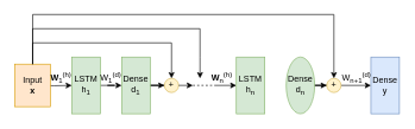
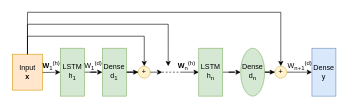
  <mxCell id="0" />
  <mxCell id="1" parent="0" />
  <mxCell id="2" value="" style="edgeStyle=orthogonalEdgeStyle;rounded=0;orthogonalLoop=1;jettySize=auto;html=1;" edge="1" parent="1" source="3" target="6"><mxGeometry relative="1" as="geometry" /></mxCell>
  <mxCell id="3" value="LSTM&lt;br&gt;h&lt;sub style=&quot;border-color: var(--border-color); text-align: start;&quot;&gt;1&lt;/sub&gt;" style="rounded=0;whiteSpace=wrap;html=1;fillColor=#d5e8d4;strokeColor=#82b366;" vertex="1" parent="1"><mxGeometry x="100" y="80" width="40" height="80" as="geometry" /></mxCell>
  <mxCell id="4" value="" style="edgeStyle=orthogonalEdgeStyle;rounded=0;orthogonalLoop=1;jettySize=auto;html=1;" edge="1" parent="1" target="3"><mxGeometry relative="1" as="geometry"><mxPoint x="50" y="120" as="sourcePoint" /></mxGeometry></mxCell>
  <mxCell id="5" value="" style="edgeStyle=orthogonalEdgeStyle;rounded=0;orthogonalLoop=1;jettySize=auto;html=1;" edge="1" parent="1" source="6" target="12"><mxGeometry relative="1" as="geometry" /></mxCell>
  <mxCell id="6" value="Dense&lt;br&gt;d&lt;sub style=&quot;border-color: var(--border-color); font-family: Calibri, sans-serif; text-align: start;&quot;&gt;1&lt;/sub&gt;" style="rounded=0;whiteSpace=wrap;html=1;fillColor=#d5e8d4;strokeColor=#82b366;" vertex="1" parent="1"><mxGeometry x="170" y="80" width="40" height="80" as="geometry" /></mxCell>
+ <mxCell id="7" value="" style="edgeStyle=orthogonalEdgeStyle;rounded=0;orthogonalLoop=1;jettySize=auto;html=1;" edge="1" parent="1" source="8" target="10"><mxGeometry relative="1" as="geometry" /></mxCell>
  <mxCell id="8" value="LSTM&lt;br&gt;h&lt;sub style=&quot;border-color: var(--border-color); text-align: start;&quot;&gt;n&lt;/sub&gt;" style="rounded=0;whiteSpace=wrap;html=1;fillColor=#d5e8d4;strokeColor=#82b366;" vertex="1" parent="1"><mxGeometry x="331" y="80" width="40" height="80" as="geometry" /></mxCell>
  <mxCell id="9" value="" style="edgeStyle=orthogonalEdgeStyle;rounded=0;orthogonalLoop=1;jettySize=auto;html=1;" edge="1" parent="1" source="10" target="14"><mxGeometry relative="1" as="geometry" /></mxCell>
  <mxCell id="10" value="Dense&lt;br&gt;d&lt;sub style=&quot;border-color: var(--border-color); text-align: start;&quot;&gt;n&lt;/sub&gt;" style="ellipse;whiteSpace=wrap;html=1;fillColor=#d5e8d4;strokeColor=#82b366;" vertex="1" parent="1"><mxGeometry x="401" y="80" width="40" height="80" as="geometry" /></mxCell>
  <mxCell id="11" value="&lt;font style=&quot;font-size: 12px;&quot;&gt;Dense&lt;br&gt;y&lt;br&gt;&lt;/font&gt;" style="rounded=0;whiteSpace=wrap;html=1;fillColor=#dae8fc;strokeColor=#6c8ebf;" vertex="1" parent="1"><mxGeometry x="520" y="80" width="40" height="80" as="geometry" /></mxCell>
  <mxCell id="12" value="+" style="ellipse;whiteSpace=wrap;html=1;aspect=fixed;fillColor=#fff2cc;strokeColor=#d6b656;" vertex="1" parent="1"><mxGeometry x="230" y="110" width="20" height="20" as="geometry" /></mxCell>
  <mxCell id="13" style="edgeStyle=orthogonalEdgeStyle;rounded=0;orthogonalLoop=1;jettySize=auto;html=1;exitX=1;exitY=0.5;exitDx=0;exitDy=0;entryX=0;entryY=0.5;entryDx=0;entryDy=0;" edge="1" parent="1" source="14" target="11"><mxGeometry relative="1" as="geometry" /></mxCell>
  <mxCell id="14" value="+" style="ellipse;whiteSpace=wrap;html=1;aspect=fixed;fillColor=#fff2cc;strokeColor=#d6b656;" vertex="1" parent="1"><mxGeometry x="458" y="110" width="20" height="20" as="geometry" /></mxCell>
  <mxCell id="15" value="" style="endArrow=none;dashed=1;html=1;rounded=0;" edge="1" parent="1"><mxGeometry width="50" height="50" relative="1" as="geometry"><mxPoint x="270" y="120" as="sourcePoint" /><mxPoint x="300" y="120" as="targetPoint" /><Array as="points" /></mxGeometry></mxCell>
  <mxCell id="16" value="" style="endArrow=classic;html=1;rounded=0;" edge="1" parent="1"><mxGeometry width="50" height="50" relative="1" as="geometry"><mxPoint x="320" y="110" as="sourcePoint" /><mxPoint x="320" y="110" as="targetPoint" /></mxGeometry></mxCell>
  <mxCell id="17" value="&lt;font style=&quot;font-size: 12px;&quot;&gt;Input&lt;br&gt;&lt;span style=&quot;text-align: start;&quot;&gt;&lt;b&gt;x&lt;/b&gt;&lt;br&gt;&lt;/span&gt;&lt;/font&gt;" style="rounded=0;whiteSpace=wrap;html=1;fillColor=#ffe6cc;strokeColor=#d79b00;" vertex="1" parent="1"><mxGeometry x="20" y="90" width="50" height="60" as="geometry" /></mxCell>
  <mxCell id="18" value="" style="endArrow=classic;html=1;rounded=0;exitX=1;exitY=0.5;exitDx=0;exitDy=0;" edge="1" parent="1" source="12"><mxGeometry width="50" height="50" relative="1" as="geometry"><mxPoint x="310" y="150" as="sourcePoint" /><mxPoint x="270" y="120" as="targetPoint" /></mxGeometry></mxCell>
  <mxCell id="19" value="" style="endArrow=classic;html=1;rounded=0;entryX=0;entryY=0.5;entryDx=0;entryDy=0;" edge="1" parent="1" target="8"><mxGeometry width="50" height="50" relative="1" as="geometry"><mxPoint x="300" y="120" as="sourcePoint" /><mxPoint x="333" y="100" as="targetPoint" /></mxGeometry></mxCell>
  <mxCell id="20" value="" style="endArrow=classic;html=1;rounded=0;exitX=0.5;exitY=0;exitDx=0;exitDy=0;entryX=0.5;entryY=0;entryDx=0;entryDy=0;" edge="1" parent="1" source="17" target="12"><mxGeometry width="50" height="50" relative="1" as="geometry"><mxPoint x="320" y="160" as="sourcePoint" /><mxPoint x="370" y="40" as="targetPoint" /><Array as="points"><mxPoint x="45" y="60" /><mxPoint x="240" y="60" /></Array></mxGeometry></mxCell>
  <mxCell id="21" value="" style="endArrow=classic;html=1;rounded=0;exitX=0.5;exitY=0;exitDx=0;exitDy=0;entryX=0.5;entryY=0;entryDx=0;entryDy=0;" edge="1" parent="1" source="17" target="14"><mxGeometry width="50" height="50" relative="1" as="geometry"><mxPoint x="30" y="50" as="sourcePoint" /><mxPoint x="225" y="70" as="targetPoint" /><Array as="points"><mxPoint x="45" y="20" /><mxPoint x="468" y="20" /></Array></mxGeometry></mxCell>
  <mxCell id="22" value="" style="endArrow=classic;html=1;rounded=0;exitX=0.5;exitY=0;exitDx=0;exitDy=0;" edge="1" parent="1" source="17"><mxGeometry width="50" height="50" relative="1" as="geometry"><mxPoint x="30" y="70" as="sourcePoint" /><mxPoint x="280" y="110" as="targetPoint" /><Array as="points"><mxPoint x="45" y="40" /><mxPoint x="280" y="40" /><mxPoint x="280" y="80" /></Array></mxGeometry></mxCell>
  <mxCell id="23" value="&lt;p style=&quot;margin: 0cm; text-align: start;&quot; class=&quot;MsoNormal&quot;&gt;&lt;b&gt;W&lt;/b&gt;&lt;sub&gt;1&lt;/sub&gt;&lt;sup&gt;(h)&lt;font face=&quot;Calibri, sans-serif&quot;&gt;&lt;/font&gt;&lt;/sup&gt;&lt;/p&gt;" style="text;html=1;strokeColor=none;fillColor=none;align=center;verticalAlign=middle;whiteSpace=wrap;rounded=0;" vertex="1" parent="1"><mxGeometry x="70" y="100" width="30" height="20" as="geometry" /></mxCell>
  <mxCell id="24" value="&lt;p style=&quot;margin: 0cm; text-align: start;&quot; class=&quot;MsoNormal&quot;&gt;W&lt;sub&gt;1&lt;/sub&gt;&lt;sup&gt;(d)&lt;font face=&quot;Calibri, sans-serif&quot;&gt;&lt;/font&gt;&lt;/sup&gt;&lt;/p&gt;" style="text;html=1;strokeColor=none;fillColor=none;align=center;verticalAlign=middle;whiteSpace=wrap;rounded=0;" vertex="1" parent="1"><mxGeometry x="140" y="100" width="30" height="20" as="geometry" /></mxCell>
  <mxCell id="25" value="&lt;p style=&quot;margin: 0cm; text-align: start;&quot; class=&quot;MsoNormal&quot;&gt;&lt;b&gt;W&lt;/b&gt;&lt;sub&gt;n&lt;/sub&gt;&lt;sup&gt;(h)&lt;font face=&quot;Calibri, sans-serif&quot;&gt;&lt;/font&gt;&lt;/sup&gt;&lt;/p&gt;" style="text;html=1;strokeColor=none;fillColor=none;align=center;verticalAlign=middle;whiteSpace=wrap;rounded=0;" vertex="1" parent="1"><mxGeometry x="291" y="100" width="40" height="20" as="geometry" /></mxCell>
  <mxCell id="26" value="&lt;p style=&quot;margin: 0cm; text-align: start;&quot; class=&quot;MsoNormal&quot;&gt;W&lt;sub&gt;n+1&lt;/sub&gt;&lt;sup&gt;(d)&lt;font face=&quot;Calibri, sans-serif&quot;&gt;&lt;/font&gt;&lt;/sup&gt;&lt;/p&gt;" style="text;html=1;strokeColor=none;fillColor=none;align=center;verticalAlign=middle;whiteSpace=wrap;rounded=0;" vertex="1" parent="1"><mxGeometry x="480" y="100" width="40" height="20" as="geometry" /></mxCell>
